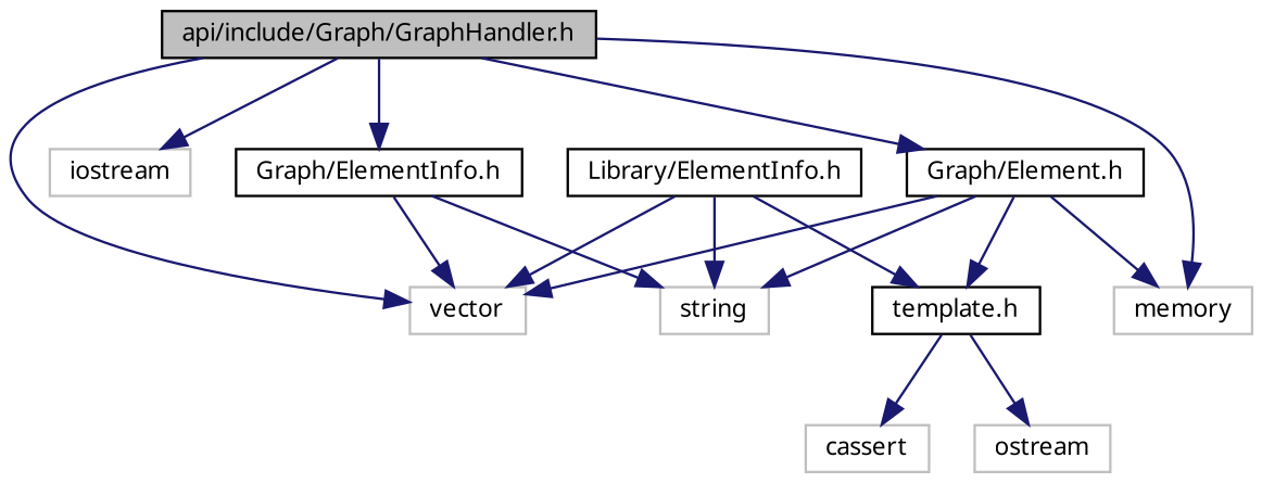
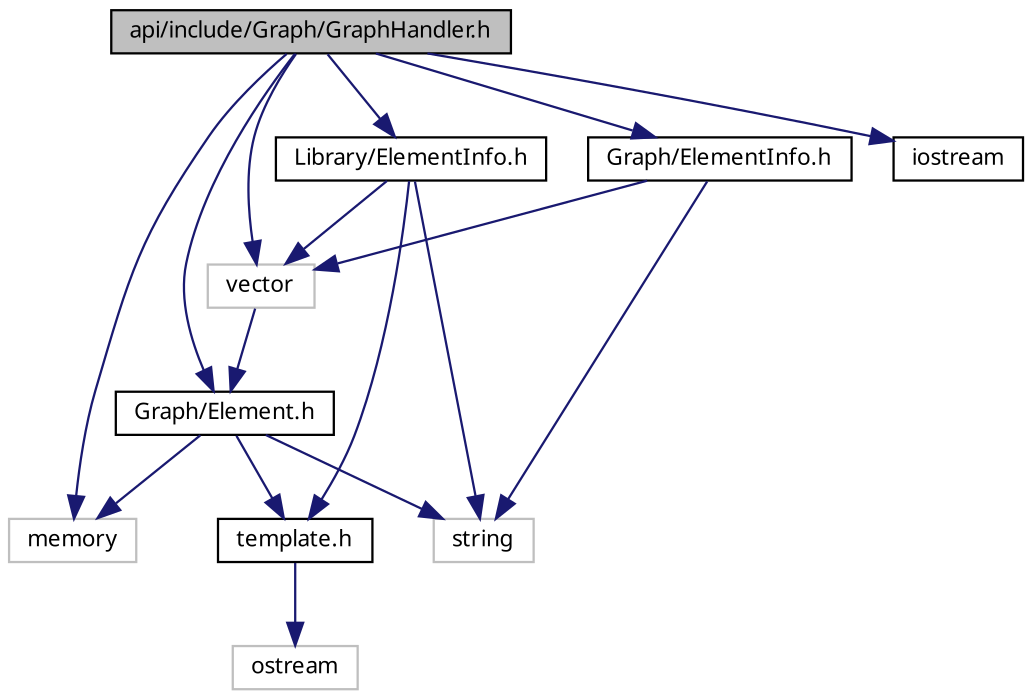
  digraph {
    node [color=grey75 fillcolor=white fontname="FreeSans.ttf" fontsize=10 shape=record style=filled]
    edge [color=midnightblue fontname="FreeSans.ttf" fontsize=10 labelfontname="FreeSans.ttf" labelfontsize=10 style=solid]
    n1 [color=black fillcolor=grey75 fontcolor=black height=0.2 label="api/include/Graph/GraphHandler.h" width=0.4]
    n2 [color=black height=0.2 label="Graph/Element.h" width=0.4]
    n3 [height=0.2 label=vector width=0.4]
    n4 [color=black height=0.2 label="Graph/ElementInfo.h" width=0.4]
    n5 [color=black height=0.2 label="Library/ElementInfo.h" width=0.4]
    n6 [height=0.2 label=memory width=0.4]
-   n7 [height=0.2 label=iostream width=0.4]
+   n7 [color=black height=0.2 label=iostream width=0.4]
    n8 [color=black height=0.2 label="template.h" width=0.4]
    n9 [height=0.2 label=string width=0.4]
-   n10 [height=0.2 label=cassert width=0.4]
    n11 [height=0.2 label=ostream width=0.4]
    n1 -> n2
    n1 -> n3
    n1 -> n4
+   n1 -> n5
    n1 -> n6
    n1 -> n7
-   n2 -> n3
+   n3 -> n2
    n2 -> n6
    n2 -> n8
    n2 -> n9
    n4 -> n3
    n4 -> n9
    n5 -> n3
    n5 -> n8
    n5 -> n9
-   n8 -> n10
    n8 -> n11
  }
